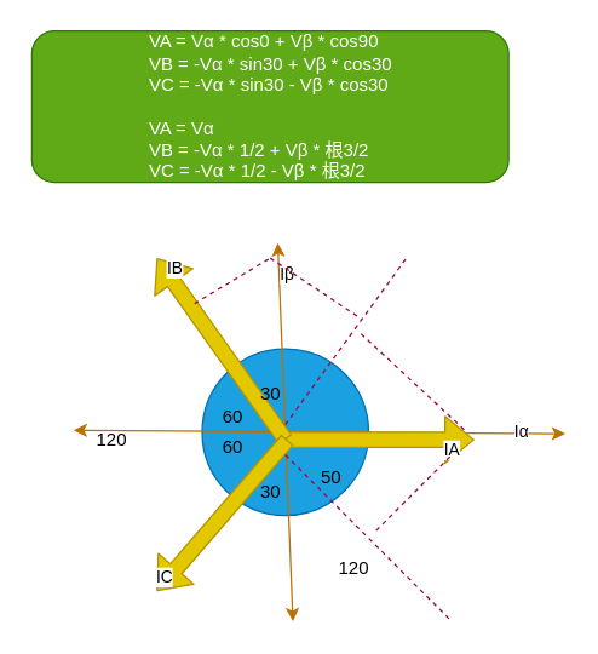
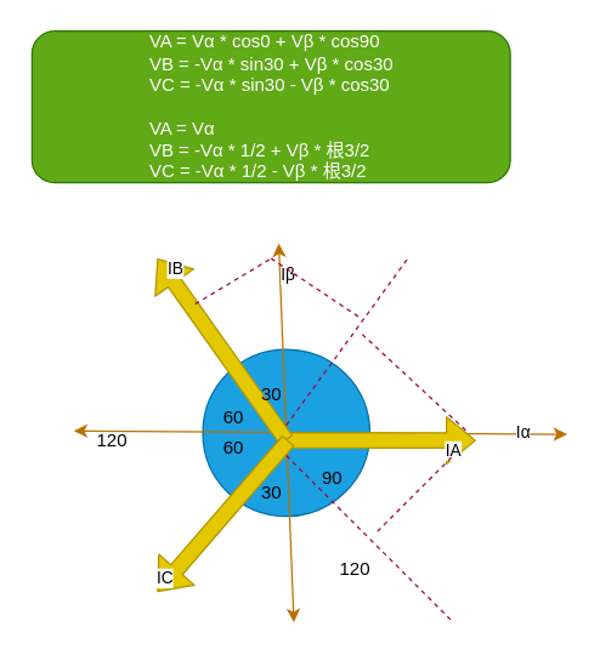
  <mxCell id="0" />
  <mxCell id="1" parent="0" />
  <mxCell id="2" value="&lt;div style=&quot;text-align: left;&quot;&gt;&lt;span style=&quot;background-color: initial;&quot;&gt;VA = Vα * cos0 + Vβ * cos90&lt;/span&gt;&lt;/div&gt;&lt;div style=&quot;text-align: left;&quot;&gt;&lt;span style=&quot;background-color: initial;&quot;&gt;VB = -Vα * sin30 + Vβ * cos30&lt;/span&gt;&lt;/div&gt;&lt;div style=&quot;text-align: left;&quot;&gt;&lt;span style=&quot;background-color: initial;&quot;&gt;VC = -Vα * sin30 - Vβ * cos30&lt;/span&gt;&lt;/div&gt;&lt;div style=&quot;text-align: left;&quot;&gt;&lt;br&gt;&lt;/div&gt;&lt;div style=&quot;text-align: left;&quot;&gt;&lt;span style=&quot;background-color: initial;&quot;&gt;VA = Vα&lt;/span&gt;&lt;/div&gt;&lt;div style=&quot;text-align: left;&quot;&gt;&lt;span style=&quot;background-color: initial;&quot;&gt;VB = -Vα * 1/2 + Vβ * 根3/2&lt;/span&gt;&lt;/div&gt;&lt;div style=&quot;text-align: left;&quot;&gt;&lt;span style=&quot;background-color: initial;&quot;&gt;VC = -Vα * 1/2 - Vβ * 根3/2&lt;/span&gt;&lt;/div&gt;" style="rounded=1;whiteSpace=wrap;html=1;fillColor=#60a917;fontColor=#ffffff;strokeColor=#2D7600;" parent="1" vertex="1"><mxGeometry x="20.5" y="20" width="315" height="100" as="geometry" /></mxCell>
  <mxCell id="3" value="" style="ellipse;whiteSpace=wrap;html=1;aspect=fixed;fillColor=#1ba1e2;fontColor=#ffffff;strokeColor=#006EAF;" vertex="1" parent="1"><mxGeometry x="133" y="230" width="110" height="110" as="geometry" /></mxCell>
  <mxCell id="4" value="" style="endArrow=classic;startArrow=classic;html=1;fillColor=#f0a30a;strokeColor=#BD7000;" edge="1" parent="1"><mxGeometry width="50" height="50" relative="1" as="geometry"><mxPoint x="48" y="283.69" as="sourcePoint" /><mxPoint x="373" y="286" as="targetPoint" /></mxGeometry></mxCell>
  <mxCell id="5" value="Iα" style="edgeLabel;html=1;align=center;verticalAlign=middle;resizable=0;points=[];" vertex="1" connectable="0" parent="4"><mxGeometry x="0.96" y="3" relative="1" as="geometry"><mxPoint x="-24" y="2" as="offset" /></mxGeometry></mxCell>
  <mxCell id="6" value="" style="endArrow=classic;startArrow=classic;html=1;fillColor=#f0a30a;strokeColor=#BD7000;" edge="1" parent="1"><mxGeometry width="50" height="50" relative="1" as="geometry"><mxPoint x="183" y="160" as="sourcePoint" /><mxPoint x="193" y="410" as="targetPoint" /></mxGeometry></mxCell>
  <mxCell id="7" value="Iβ" style="edgeLabel;html=1;align=center;verticalAlign=middle;resizable=0;points=[];" vertex="1" connectable="0" parent="6"><mxGeometry x="-0.964" y="-2" relative="1" as="geometry"><mxPoint x="7" y="15" as="offset" /></mxGeometry></mxCell>
  <mxCell id="8" value="" style="shape=flexArrow;endArrow=classic;html=1;fillColor=#e3c800;strokeColor=#B09500;" edge="1" parent="1"><mxGeometry width="50" height="50" relative="1" as="geometry"><mxPoint x="183" y="290" as="sourcePoint" /><mxPoint x="313" y="290" as="targetPoint" /></mxGeometry></mxCell>
  <mxCell id="9" value="IA" style="edgeLabel;html=1;align=center;verticalAlign=middle;resizable=0;points=[];" vertex="1" connectable="0" parent="8"><mxGeometry x="0.757" y="-6" relative="1" as="geometry"><mxPoint as="offset" /></mxGeometry></mxCell>
  <mxCell id="10" value="" style="shape=flexArrow;endArrow=classic;html=1;fillColor=#e3c800;strokeColor=#B09500;" edge="1" parent="1"><mxGeometry width="50" height="50" relative="1" as="geometry"><mxPoint x="188" y="290" as="sourcePoint" /><mxPoint x="103" y="170" as="targetPoint" /></mxGeometry></mxCell>
  <mxCell id="11" value="IB" style="edgeLabel;html=1;align=center;verticalAlign=middle;resizable=0;points=[];" vertex="1" connectable="0" parent="10"><mxGeometry x="0.835" y="-6" relative="1" as="geometry"><mxPoint as="offset" /></mxGeometry></mxCell>
  <mxCell id="12" value="" style="shape=flexArrow;endArrow=classic;html=1;fillColor=#e3c800;strokeColor=#B09500;" edge="1" parent="1"><mxGeometry width="50" height="50" relative="1" as="geometry"><mxPoint x="189.5" y="290" as="sourcePoint" /><mxPoint x="103" y="390" as="targetPoint" /></mxGeometry></mxCell>
  <mxCell id="13" value="IC" style="edgeLabel;html=1;align=center;verticalAlign=middle;resizable=0;points=[];" vertex="1" connectable="0" parent="12"><mxGeometry x="0.845" y="-3" relative="1" as="geometry"><mxPoint as="offset" /></mxGeometry></mxCell>
  <mxCell id="14" value="30" style="text;html=1;align=center;verticalAlign=middle;resizable=0;points=[];autosize=1;strokeColor=none;fillColor=none;" vertex="1" parent="1"><mxGeometry x="158" y="245" width="40" height="30" as="geometry" /></mxCell>
- <mxCell id="15" value="50" style="text;html=1;align=center;verticalAlign=middle;resizable=0;points=[];autosize=1;strokeColor=none;fillColor=none;" vertex="1" parent="1"><mxGeometry x="198" y="300" width="40" height="30" as="geometry" /></mxCell>
+ <mxCell id="15" value="90" style="text;html=1;align=center;verticalAlign=middle;resizable=0;points=[];autosize=1;strokeColor=none;fillColor=none;" vertex="1" parent="1"><mxGeometry x="198" y="300" width="40" height="30" as="geometry" /></mxCell>
  <mxCell id="16" value="60" style="text;html=1;align=center;verticalAlign=middle;resizable=0;points=[];autosize=1;strokeColor=none;fillColor=none;" vertex="1" parent="1"><mxGeometry x="133" y="260" width="40" height="30" as="geometry" /></mxCell>
  <mxCell id="17" value="30" style="text;html=1;align=center;verticalAlign=middle;resizable=0;points=[];autosize=1;strokeColor=none;fillColor=none;" vertex="1" parent="1"><mxGeometry x="158" y="310" width="40" height="30" as="geometry" /></mxCell>
  <mxCell id="18" value="60" style="text;html=1;align=center;verticalAlign=middle;resizable=0;points=[];autosize=1;strokeColor=none;fillColor=none;" vertex="1" parent="1"><mxGeometry x="133" y="280" width="40" height="30" as="geometry" /></mxCell>
  <mxCell id="19" value="120" style="text;html=1;align=center;verticalAlign=middle;resizable=0;points=[];autosize=1;strokeColor=none;fillColor=none;" vertex="1" parent="1"><mxGeometry x="213" y="360" width="40" height="30" as="geometry" /></mxCell>
  <mxCell id="20" value="120" style="text;html=1;align=center;verticalAlign=middle;resizable=0;points=[];autosize=1;strokeColor=none;fillColor=none;" vertex="1" parent="1"><mxGeometry x="53" y="275" width="40" height="30" as="geometry" /></mxCell>
  <mxCell id="21" value="" style="endArrow=none;dashed=1;html=1;fillColor=#d80073;strokeColor=#A50040;" edge="1" parent="1"><mxGeometry width="50" height="50" relative="1" as="geometry"><mxPoint x="128" y="200" as="sourcePoint" /><mxPoint x="178" y="170" as="targetPoint" /></mxGeometry></mxCell>
  <mxCell id="22" value="" style="endArrow=none;dashed=1;html=1;fillColor=#d80073;strokeColor=#A50040;" edge="1" parent="1"><mxGeometry width="50" height="50" relative="1" as="geometry"><mxPoint x="188" y="300" as="sourcePoint" /><mxPoint x="298" y="410" as="targetPoint" /></mxGeometry></mxCell>
  <mxCell id="23" value="" style="endArrow=none;dashed=1;html=1;fillColor=#d80073;strokeColor=#A50040;" edge="1" parent="1"><mxGeometry width="50" height="50" relative="1" as="geometry"><mxPoint x="248" y="350" as="sourcePoint" /><mxPoint x="298" y="300" as="targetPoint" /></mxGeometry></mxCell>
  <mxCell id="24" value="" style="endArrow=none;dashed=1;html=1;fillColor=#d80073;strokeColor=#A50040;" edge="1" parent="1"><mxGeometry width="50" height="50" relative="1" as="geometry"><mxPoint x="188" y="280" as="sourcePoint" /><mxPoint x="268" y="170" as="targetPoint" /></mxGeometry></mxCell>
  <mxCell id="25" value="" style="endArrow=none;dashed=1;html=1;fillColor=#d80073;strokeColor=#A50040;" edge="1" parent="1"><mxGeometry width="50" height="50" relative="1" as="geometry"><mxPoint x="178" y="170" as="sourcePoint" /><mxPoint x="238" y="210" as="targetPoint" /></mxGeometry></mxCell>
  <mxCell id="26" value="" style="endArrow=none;dashed=1;html=1;fillColor=#d80073;strokeColor=#A50040;" edge="1" parent="1"><mxGeometry width="50" height="50" relative="1" as="geometry"><mxPoint x="238" y="220" as="sourcePoint" /><mxPoint x="308" y="285" as="targetPoint" /></mxGeometry></mxCell>
